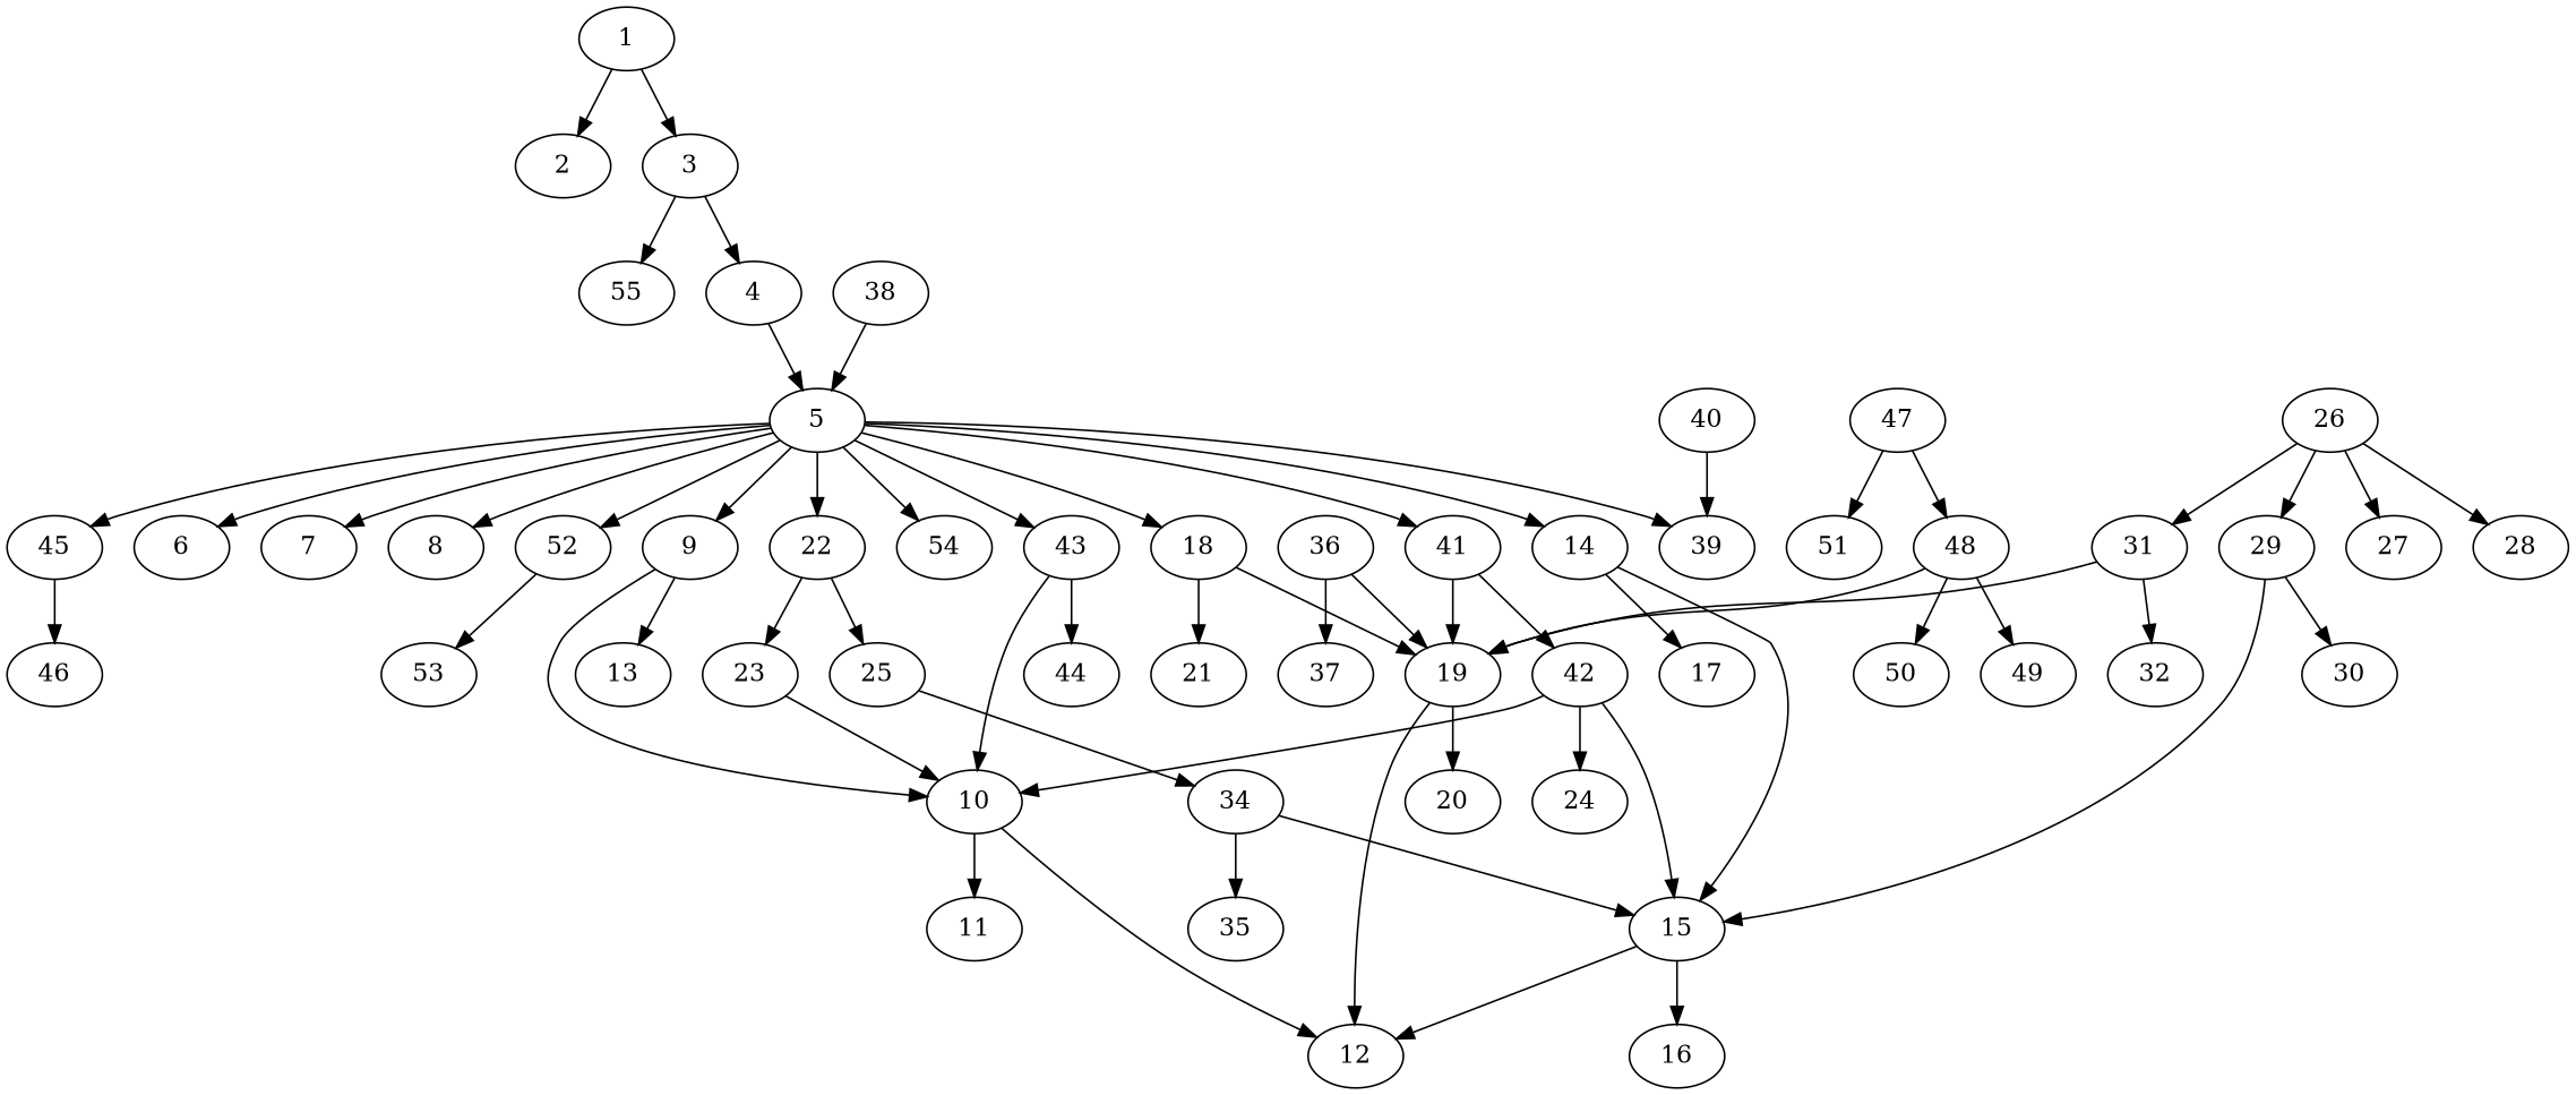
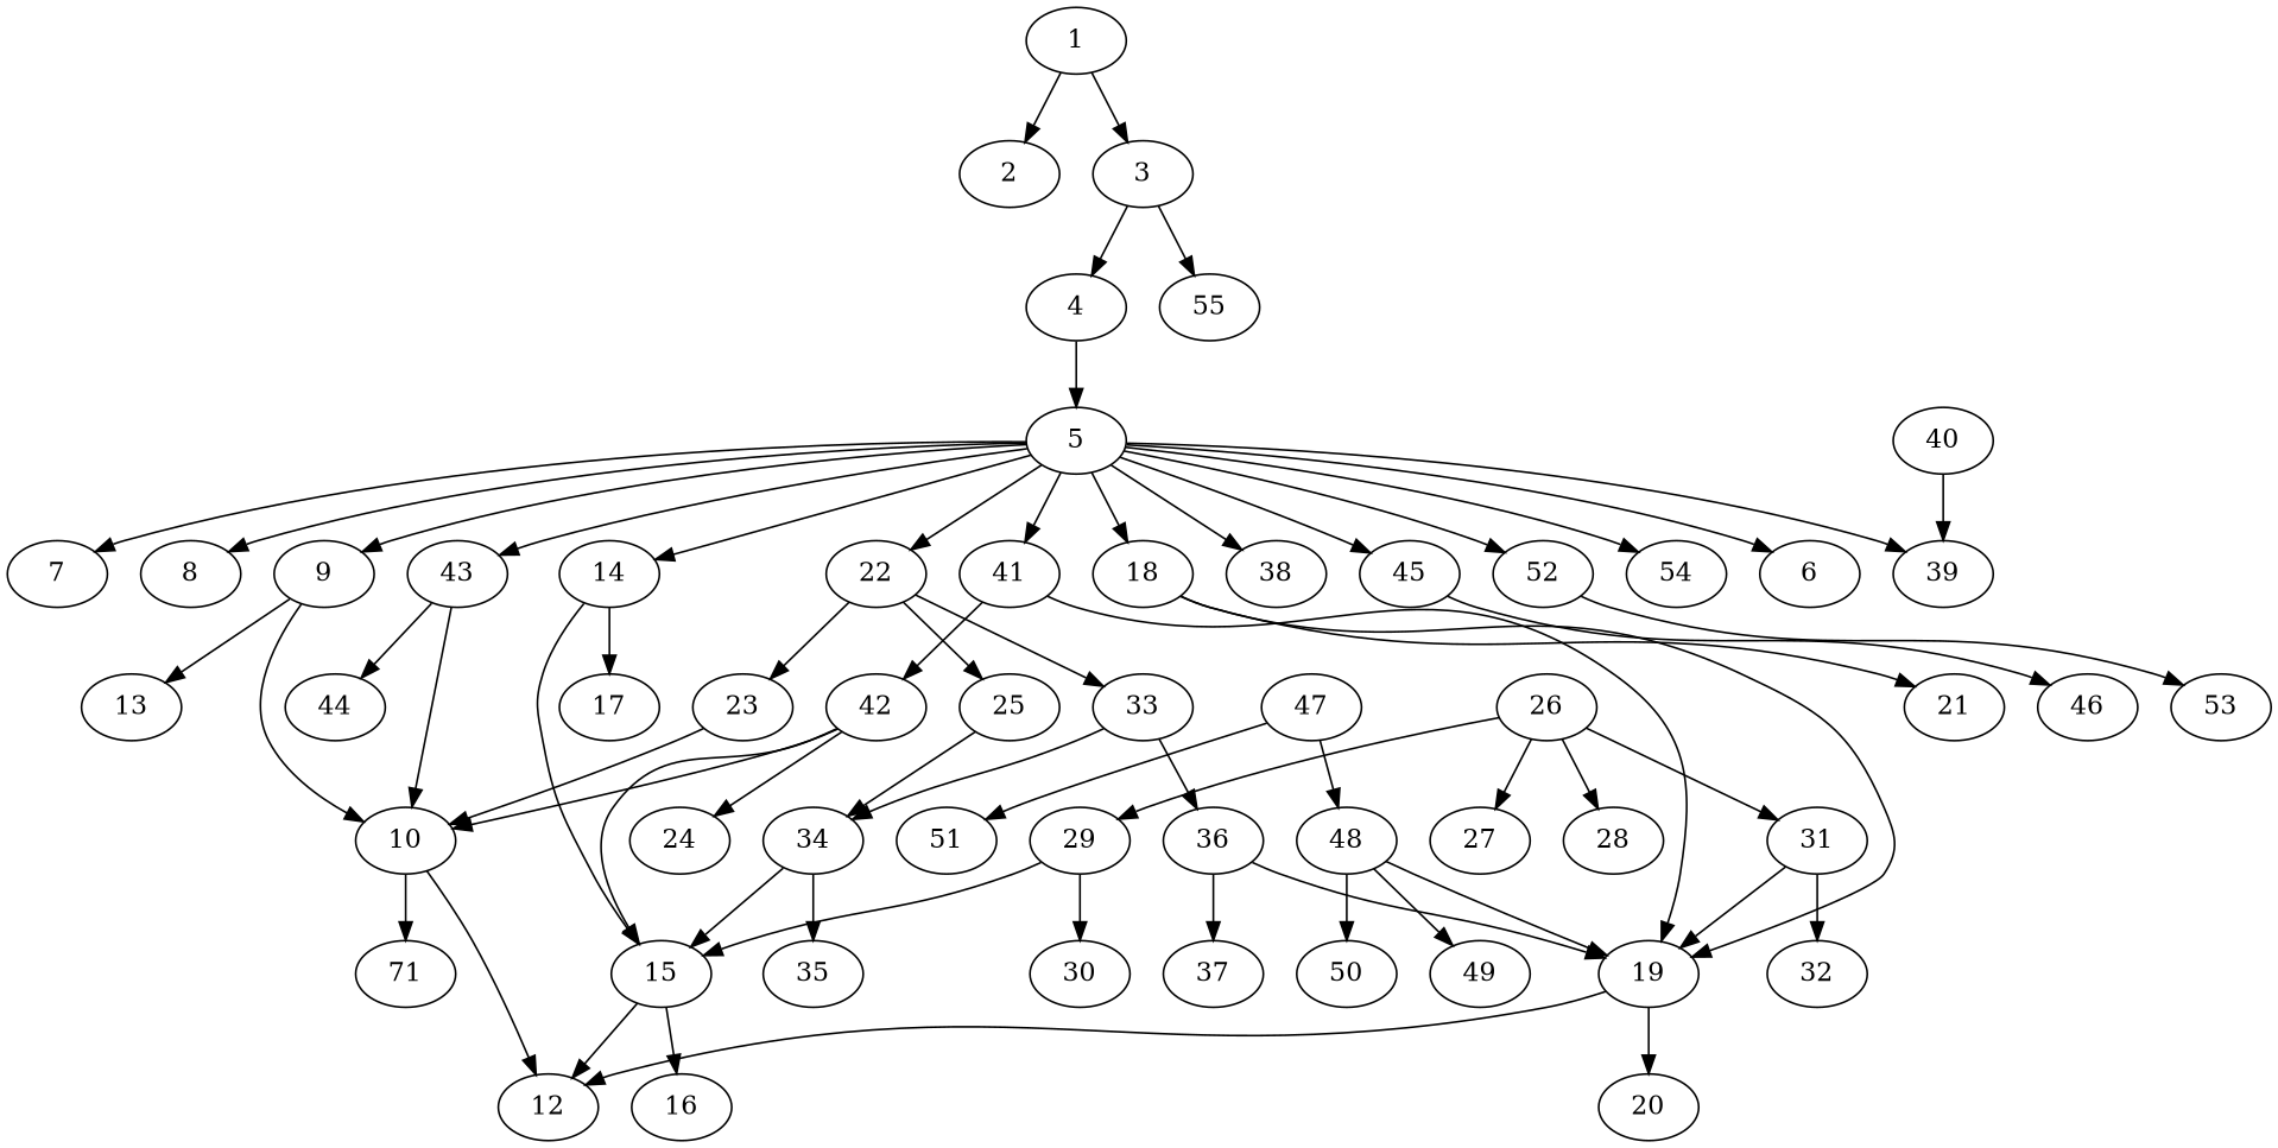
  digraph {
    1
    2
    3
    4
    55
    5
    6
    7
    8
    9
    14
    18
    22
    38
    39
    41
    43
    45
    52
    54
    10
    13
    15
    17
    19
    21
    23
    25
+   33
    42
    44
    46
    47
    48
    51
    53
-   11
+   11 [label=71]
    12
    16
    20
    34
    36
    26
    27
    28
    29
    31
    30
    32
    35
    37
    40
    24
    50
    49
    1 -> 2
    1 -> 3
    3 -> 4
    3 -> 55
    4 -> 5
    5 -> 6
    5 -> 7
    5 -> 8
    5 -> 9
    5 -> 14
    5 -> 18
    5 -> 22
-   38 -> 5
+   5 -> 38
    5 -> 39
    5 -> 41
    5 -> 43
    5 -> 45
    5 -> 52
    5 -> 54
    9 -> 10
    9 -> 13
    14 -> 15
    14 -> 17
    18 -> 19
    18 -> 21
    22 -> 23
    22 -> 25
+   22 -> 33
    41 -> 19
    41 -> 42
    43 -> 10
    43 -> 44
    45 -> 46
    52 -> 53
    10 -> 11
    10 -> 12
    15 -> 12
    15 -> 16
    19 -> 12
    19 -> 20
    23 -> 10
    25 -> 34
+   33 -> 34
+   33 -> 36
    42 -> 10
    42 -> 15
    42 -> 24
    47 -> 48
    47 -> 51
    48 -> 19
    48 -> 50
    48 -> 49
    34 -> 15
    34 -> 35
    36 -> 19
    36 -> 37
    26 -> 27
    26 -> 28
    26 -> 29
    26 -> 31
    29 -> 15
    29 -> 30
    31 -> 19
    31 -> 32
    40 -> 39
  }
